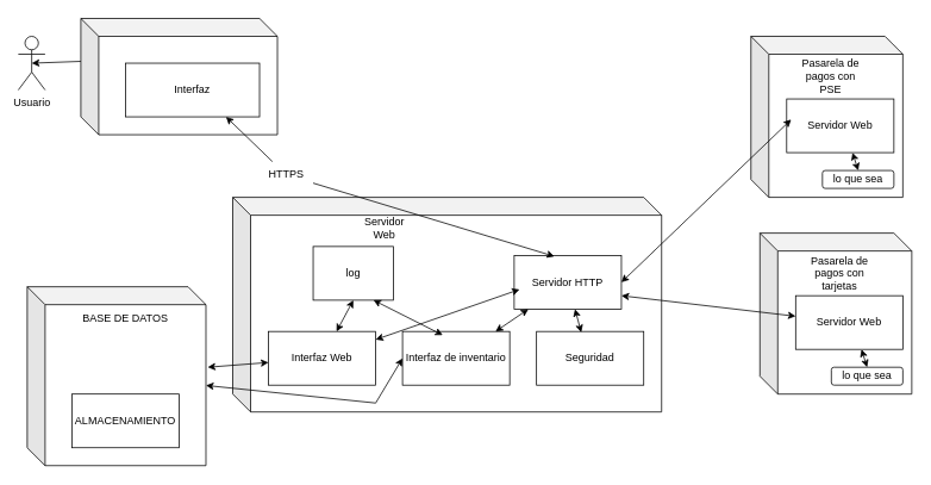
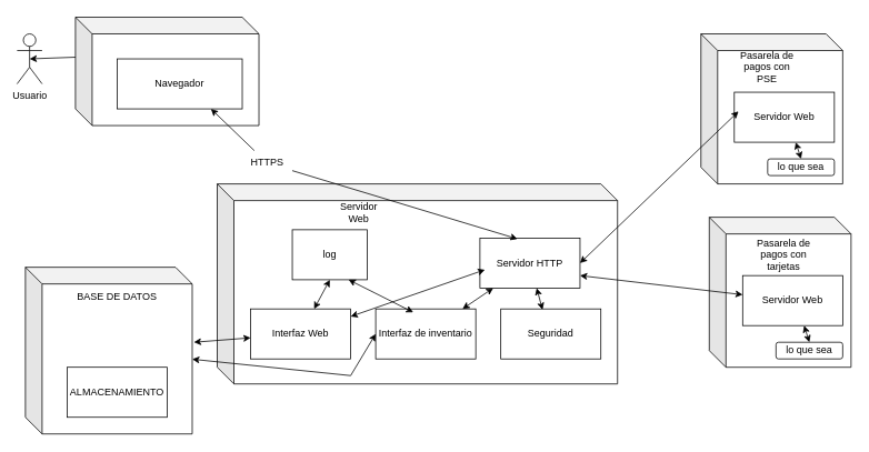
  <mxCell id="0" />
  <mxCell id="1" parent="0" />
  <mxCell id="2" value="" style="shape=cube;whiteSpace=wrap;html=1;boundedLbl=1;backgroundOutline=1;darkOpacity=0.05;darkOpacity2=0.1;" parent="1" vertex="1"><mxGeometry x="260" y="220" width="480" height="240" as="geometry" /></mxCell>
  <mxCell id="3" value="&lt;p style=&quot;line-height: 80%;&quot;&gt;&lt;br&gt;&lt;/p&gt;" style="shape=cube;whiteSpace=wrap;html=1;boundedLbl=1;backgroundOutline=1;darkOpacity=0.05;darkOpacity2=0.1;" parent="1" vertex="1"><mxGeometry x="90" y="20" width="220" height="130" as="geometry" /></mxCell>
- <mxCell id="4" value="Interfaz" style="rounded=0;whiteSpace=wrap;html=1;" parent="1" vertex="1"><mxGeometry x="140" y="70" width="150" height="60" as="geometry" /></mxCell>
+ <mxCell id="4" value="Navegador" style="rounded=0;whiteSpace=wrap;html=1;" parent="1" vertex="1"><mxGeometry x="140" y="70" width="150" height="60" as="geometry" /></mxCell>
  <mxCell id="5" value="Servidor Web" style="text;html=1;strokeColor=none;fillColor=none;align=center;verticalAlign=middle;whiteSpace=wrap;rounded=0;" parent="1" vertex="1"><mxGeometry x="400" y="240" width="60" height="30" as="geometry" /></mxCell>
  <mxCell id="6" value="Servidor HTTP" style="rounded=0;whiteSpace=wrap;html=1;" parent="1" vertex="1"><mxGeometry x="575" y="285" width="120" height="60" as="geometry" /></mxCell>
  <mxCell id="7" value="Interfaz Web" style="rounded=0;whiteSpace=wrap;html=1;" parent="1" vertex="1"><mxGeometry x="300" y="370" width="120" height="60" as="geometry" /></mxCell>
  <mxCell id="8" value="" style="shape=cube;whiteSpace=wrap;html=1;boundedLbl=1;backgroundOutline=1;darkOpacity=0.05;darkOpacity2=0.1;" parent="1" vertex="1"><mxGeometry x="30" y="320" width="200" height="200" as="geometry" /></mxCell>
  <mxCell id="9" value="BASE DE DATOS" style="text;html=1;strokeColor=none;fillColor=none;align=center;verticalAlign=middle;whiteSpace=wrap;rounded=0;" parent="1" vertex="1"><mxGeometry x="75" y="340" width="130" height="30" as="geometry" /></mxCell>
  <mxCell id="10" value="" style="shape=cube;whiteSpace=wrap;html=1;boundedLbl=1;backgroundOutline=1;darkOpacity=0.05;darkOpacity2=0.1;" vertex="1" parent="1"><mxGeometry x="850" y="260" width="170" height="180" as="geometry" /></mxCell>
  <mxCell id="11" value="Usuario" style="shape=umlActor;verticalLabelPosition=bottom;verticalAlign=top;html=1;outlineConnect=0;" vertex="1" parent="1"><mxGeometry x="20" y="40" width="30" height="60" as="geometry" /></mxCell>
  <mxCell id="12" value="" style="endArrow=classic;html=1;rounded=0;" edge="1" parent="1" source="3"><mxGeometry width="50" height="50" relative="1" as="geometry"><mxPoint x="50" y="70" as="sourcePoint" /><mxPoint x="90" y="70" as="targetPoint" /></mxGeometry></mxCell>
  <mxCell id="13" value="" style="endArrow=classic;html=1;rounded=0;entryX=0.5;entryY=0.5;entryDx=0;entryDy=0;entryPerimeter=0;exitX=0;exitY=0.369;exitDx=0;exitDy=0;exitPerimeter=0;" edge="1" parent="1" source="3" target="11"><mxGeometry width="50" height="50" relative="1" as="geometry"><mxPoint x="550" y="330" as="sourcePoint" /><mxPoint x="600" y="280" as="targetPoint" /></mxGeometry></mxCell>
  <mxCell id="14" value="" style="endArrow=classic;startArrow=none;html=1;rounded=0;entryX=0.75;entryY=1;entryDx=0;entryDy=0;" edge="1" parent="1" source="16" target="4"><mxGeometry width="50" height="50" relative="1" as="geometry"><mxPoint x="230" y="200" as="sourcePoint" /><mxPoint x="280" y="150" as="targetPoint" /></mxGeometry></mxCell>
  <mxCell id="15" value="" style="endArrow=none;startArrow=classic;html=1;rounded=0;exitX=0.375;exitY=0.017;exitDx=0;exitDy=0;exitPerimeter=0;" edge="1" parent="1" source="6" target="16"><mxGeometry width="50" height="50" relative="1" as="geometry"><mxPoint x="318.947" y="210" as="sourcePoint" /><mxPoint x="300" y="150" as="targetPoint" /></mxGeometry></mxCell>
  <mxCell id="16" value="HTTPS" style="text;html=1;strokeColor=none;fillColor=none;align=center;verticalAlign=middle;whiteSpace=wrap;rounded=0;rotation=0;" parent="1" vertex="1"><mxGeometry x="290" y="180" width="60" height="30" as="geometry" /></mxCell>
  <mxCell id="17" value="log" style="rounded=0;whiteSpace=wrap;html=1;" vertex="1" parent="1"><mxGeometry x="350" y="275" width="90" height="60" as="geometry" /></mxCell>
  <mxCell id="18" value="Seguridad" style="rounded=0;whiteSpace=wrap;html=1;" vertex="1" parent="1"><mxGeometry x="600" y="370" width="120" height="60" as="geometry" /></mxCell>
  <mxCell id="19" value="ALMACENAMIENTO" style="rounded=0;whiteSpace=wrap;html=1;" vertex="1" parent="1"><mxGeometry x="80" y="440" width="120" height="60" as="geometry" /></mxCell>
  <mxCell id="20" value="Pasarela de pagos con tarjetas" style="text;html=1;strokeColor=none;fillColor=none;align=center;verticalAlign=middle;whiteSpace=wrap;rounded=0;" vertex="1" parent="1"><mxGeometry x="897.5" y="290" width="82.5" height="30" as="geometry" /></mxCell>
  <mxCell id="21" value="Servidor Web" style="rounded=0;whiteSpace=wrap;html=1;" vertex="1" parent="1"><mxGeometry x="890" y="330" width="120" height="60" as="geometry" /></mxCell>
  <mxCell id="22" value="lo que sea" style="rounded=1;whiteSpace=wrap;html=1;" vertex="1" parent="1"><mxGeometry x="930" y="410" width="80" height="20" as="geometry" /></mxCell>
  <mxCell id="23" value="" style="endArrow=classic;startArrow=classic;html=1;rounded=0;exitX=0.5;exitY=0;exitDx=0;exitDy=0;" edge="1" parent="1" source="22"><mxGeometry width="50" height="50" relative="1" as="geometry"><mxPoint x="913.75" y="440" as="sourcePoint" /><mxPoint x="963.75" y="390" as="targetPoint" /></mxGeometry></mxCell>
  <mxCell id="24" value="" style="shape=cube;whiteSpace=wrap;html=1;boundedLbl=1;backgroundOutline=1;darkOpacity=0.05;darkOpacity2=0.1;" vertex="1" parent="1"><mxGeometry x="840" y="40" width="170" height="180" as="geometry" /></mxCell>
- <mxCell id="25" value="Pasarela de pagos con PSE" style="text;html=1;strokeColor=none;fillColor=none;align=center;verticalAlign=middle;whiteSpace=wrap;rounded=0;" vertex="1" parent="1"><mxGeometry x="887.5" y="70" width="82.5" height="30" as="geometry" /></mxCell>
+ <mxCell id="25" value="Pasarela de pagos con PSE" style="text;html=1;strokeColor=none;fillColor=none;align=center;verticalAlign=middle;whiteSpace=wrap;rounded=0;" vertex="1" parent="1"><mxGeometry x="877.5" y="65" width="82.5" height="30" as="geometry" /></mxCell>
  <mxCell id="26" value="Servidor Web" style="rounded=0;whiteSpace=wrap;html=1;" vertex="1" parent="1"><mxGeometry x="880" y="110" width="120" height="60" as="geometry" /></mxCell>
  <mxCell id="27" value="lo que sea" style="rounded=1;whiteSpace=wrap;html=1;" vertex="1" parent="1"><mxGeometry x="920" y="190" width="80" height="20" as="geometry" /></mxCell>
  <mxCell id="28" value="" style="endArrow=classic;startArrow=classic;html=1;rounded=0;exitX=0.5;exitY=0;exitDx=0;exitDy=0;" edge="1" parent="1" source="27"><mxGeometry width="50" height="50" relative="1" as="geometry"><mxPoint x="903.75" y="220" as="sourcePoint" /><mxPoint x="953.75" y="170" as="targetPoint" /></mxGeometry></mxCell>
  <mxCell id="29" value="" style="endArrow=classic;startArrow=classic;html=1;rounded=0;entryX=1;entryY=0.75;entryDx=0;entryDy=0;" edge="1" parent="1" source="21" target="6"><mxGeometry width="50" height="50" relative="1" as="geometry"><mxPoint x="550" y="470" as="sourcePoint" /><mxPoint x="600" y="420" as="targetPoint" /></mxGeometry></mxCell>
  <mxCell id="30" value="" style="endArrow=classic;startArrow=classic;html=1;rounded=0;entryX=0.042;entryY=0.383;entryDx=0;entryDy=0;entryPerimeter=0;exitX=1;exitY=0.5;exitDx=0;exitDy=0;" edge="1" parent="1" source="6" target="26"><mxGeometry width="50" height="50" relative="1" as="geometry"><mxPoint x="550" y="470" as="sourcePoint" /><mxPoint x="600" y="420" as="targetPoint" /></mxGeometry></mxCell>
  <mxCell id="31" value="" style="endArrow=classic;startArrow=classic;html=1;rounded=0;exitX=1.01;exitY=0.45;exitDx=0;exitDy=0;exitPerimeter=0;" edge="1" parent="1" source="8" target="7"><mxGeometry width="50" height="50" relative="1" as="geometry"><mxPoint x="210" y="410" as="sourcePoint" /><mxPoint x="260" y="360" as="targetPoint" /></mxGeometry></mxCell>
  <mxCell id="32" value="Interfaz de inventario" style="rounded=0;whiteSpace=wrap;html=1;" vertex="1" parent="1"><mxGeometry x="450" y="370" width="120" height="60" as="geometry" /></mxCell>
  <mxCell id="33" value="" style="endArrow=classic;startArrow=classic;html=1;rounded=0;entryX=0;entryY=0.5;entryDx=0;entryDy=0;" edge="1" parent="1" source="8" target="32"><mxGeometry width="50" height="50" relative="1" as="geometry"><mxPoint x="550" y="310" as="sourcePoint" /><mxPoint x="600" y="260" as="targetPoint" /><Array as="points"><mxPoint x="420" y="450" /></Array></mxGeometry></mxCell>
  <mxCell id="34" value="" style="endArrow=classic;startArrow=classic;html=1;rounded=0;exitX=0.417;exitY=0.017;exitDx=0;exitDy=0;exitPerimeter=0;" edge="1" parent="1" source="18" target="6"><mxGeometry width="50" height="50" relative="1" as="geometry"><mxPoint x="550" y="310" as="sourcePoint" /><mxPoint x="490" y="330" as="targetPoint" /></mxGeometry></mxCell>
  <mxCell id="35" value="" style="endArrow=classic;startArrow=classic;html=1;rounded=0;entryX=0.5;entryY=1;entryDx=0;entryDy=0;" edge="1" parent="1" source="7" target="17"><mxGeometry width="50" height="50" relative="1" as="geometry"><mxPoint x="550" y="310" as="sourcePoint" /><mxPoint x="600" y="260" as="targetPoint" /></mxGeometry></mxCell>
  <mxCell id="36" value="" style="endArrow=classic;startArrow=classic;html=1;rounded=0;entryX=0.75;entryY=1;entryDx=0;entryDy=0;exitX=0.375;exitY=0.067;exitDx=0;exitDy=0;exitPerimeter=0;" edge="1" parent="1" source="32" target="17"><mxGeometry width="50" height="50" relative="1" as="geometry"><mxPoint x="550" y="310" as="sourcePoint" /><mxPoint x="600" y="260" as="targetPoint" /></mxGeometry></mxCell>
  <mxCell id="37" value="" style="endArrow=classic;startArrow=classic;html=1;rounded=0;entryX=0.05;entryY=0.633;entryDx=0;entryDy=0;entryPerimeter=0;" edge="1" parent="1" source="7" target="6"><mxGeometry width="50" height="50" relative="1" as="geometry"><mxPoint x="550" y="400" as="sourcePoint" /><mxPoint x="600" y="350" as="targetPoint" /></mxGeometry></mxCell>
  <mxCell id="38" value="" style="endArrow=classic;startArrow=classic;html=1;rounded=0;" edge="1" parent="1" source="32" target="6"><mxGeometry width="50" height="50" relative="1" as="geometry"><mxPoint x="550" y="400" as="sourcePoint" /><mxPoint x="600" y="350" as="targetPoint" /></mxGeometry></mxCell>
